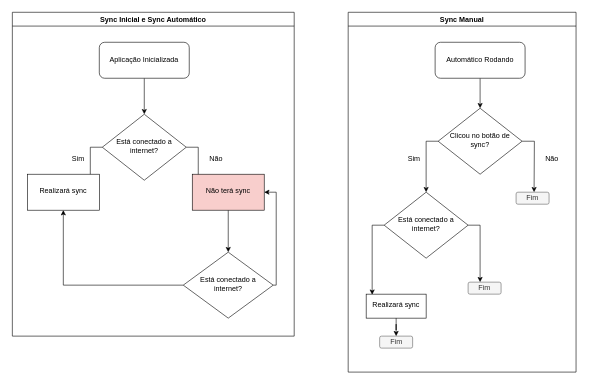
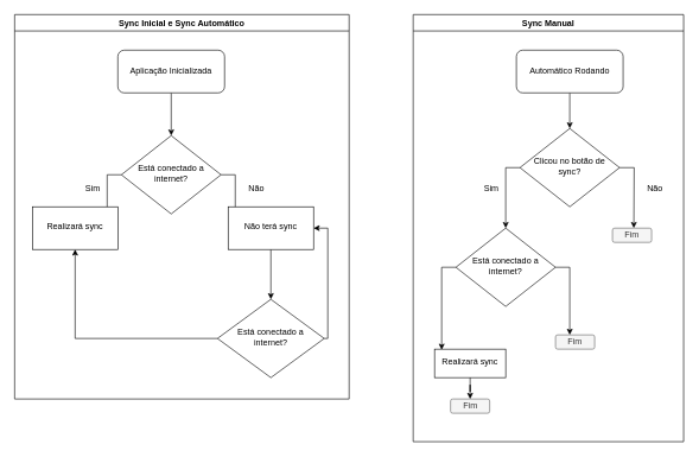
  <mxCell id="0" />
  <mxCell id="1" parent="0" />
  <mxCell id="2" style="edgeStyle=orthogonalEdgeStyle;rounded=0;orthogonalLoop=1;jettySize=auto;html=1;" edge="1" parent="1" source="3" target="6"><mxGeometry relative="1" as="geometry" /></mxCell>
  <mxCell id="3" value="Aplicação Inicializada" style="rounded=1;whiteSpace=wrap;html=1;fontSize=12;glass=0;strokeWidth=1;shadow=0;" parent="1" vertex="1"><mxGeometry x="165" y="70" width="150" height="60" as="geometry" /></mxCell>
  <mxCell id="4" value="" style="edgeStyle=orthogonalEdgeStyle;rounded=0;orthogonalLoop=1;jettySize=auto;html=1;" edge="1" parent="1" source="6" target="8"><mxGeometry relative="1" as="geometry" /></mxCell>
  <mxCell id="5" value="" style="edgeStyle=orthogonalEdgeStyle;rounded=0;orthogonalLoop=1;jettySize=auto;html=1;" edge="1" parent="1" source="6" target="9"><mxGeometry relative="1" as="geometry" /></mxCell>
  <mxCell id="6" value="Está conectado a internet?" style="rhombus;whiteSpace=wrap;html=1;shadow=0;fontFamily=Helvetica;fontSize=12;align=center;strokeWidth=1;spacing=6;spacingTop=-4;" vertex="1" parent="1"><mxGeometry x="170" y="190" width="140" height="110" as="geometry" /></mxCell>
  <mxCell id="7" value="" style="edgeStyle=orthogonalEdgeStyle;rounded=0;orthogonalLoop=1;jettySize=auto;html=1;" edge="1" parent="1" source="8" target="14"><mxGeometry relative="1" as="geometry" /></mxCell>
- <mxCell id="8" value="Não terá sync" style="whiteSpace=wrap;html=1;shadow=0;strokeWidth=1;spacing=6;spacingTop=-4;fillColor=#f8cecc;" vertex="1" parent="1"><mxGeometry x="320" y="290" width="120" height="60" as="geometry" /></mxCell>
+ <mxCell id="8" value="Não terá sync" style="whiteSpace=wrap;html=1;shadow=0;strokeWidth=1;spacing=6;spacingTop=-4;" vertex="1" parent="1"><mxGeometry x="320" y="290" width="120" height="60" as="geometry" /></mxCell>
  <mxCell id="9" value="Realizará sync" style="whiteSpace=wrap;html=1;shadow=0;strokeWidth=1;spacing=6;spacingTop=-4;" vertex="1" parent="1"><mxGeometry x="45" y="290" width="120" height="60" as="geometry" /></mxCell>
  <mxCell id="10" value="Sim" style="text;html=1;strokeColor=none;fillColor=none;align=center;verticalAlign=middle;whiteSpace=wrap;rounded=0;" vertex="1" parent="1"><mxGeometry x="100" y="250" width="60" height="30" as="geometry" /></mxCell>
  <mxCell id="11" value="Não" style="text;html=1;strokeColor=none;fillColor=none;align=center;verticalAlign=middle;whiteSpace=wrap;rounded=0;" vertex="1" parent="1"><mxGeometry x="330" y="250" width="60" height="30" as="geometry" /></mxCell>
  <mxCell id="12" style="edgeStyle=orthogonalEdgeStyle;rounded=0;orthogonalLoop=1;jettySize=auto;html=1;entryX=0.5;entryY=1;entryDx=0;entryDy=0;" edge="1" parent="1" source="14" target="9"><mxGeometry relative="1" as="geometry" /></mxCell>
  <mxCell id="13" style="edgeStyle=orthogonalEdgeStyle;rounded=0;orthogonalLoop=1;jettySize=auto;html=1;entryX=1;entryY=0.5;entryDx=0;entryDy=0;" edge="1" parent="1" source="14" target="8"><mxGeometry relative="1" as="geometry"><Array as="points"><mxPoint x="460" y="475" /><mxPoint x="460" y="320" /></Array></mxGeometry></mxCell>
  <mxCell id="14" value="&lt;span style=&quot;&quot;&gt;Está conectado a internet?&lt;/span&gt;" style="rhombus;whiteSpace=wrap;html=1;shadow=0;strokeWidth=1;spacing=6;spacingTop=-4;" vertex="1" parent="1"><mxGeometry x="305" y="420" width="150" height="110" as="geometry" /></mxCell>
  <mxCell id="15" value="Sync Inicial e Sync Automático" style="swimlane;" vertex="1" parent="1"><mxGeometry x="20" y="20" width="470" height="540" as="geometry" /></mxCell>
  <mxCell id="16" style="edgeStyle=orthogonalEdgeStyle;rounded=0;orthogonalLoop=1;jettySize=auto;html=1;" edge="1" parent="1" source="17" target="20"><mxGeometry relative="1" as="geometry" /></mxCell>
  <mxCell id="17" value="Automático Rodando" style="rounded=1;whiteSpace=wrap;html=1;fontSize=12;glass=0;strokeWidth=1;shadow=0;" vertex="1" parent="1"><mxGeometry x="725" y="70" width="150" height="60" as="geometry" /></mxCell>
  <mxCell id="18" value="" style="edgeStyle=orthogonalEdgeStyle;rounded=0;orthogonalLoop=1;jettySize=auto;html=1;" edge="1" parent="1" source="20"><mxGeometry relative="1" as="geometry"><mxPoint x="890" y="320" as="targetPoint" /></mxGeometry></mxCell>
  <mxCell id="19" value="" style="edgeStyle=orthogonalEdgeStyle;rounded=0;orthogonalLoop=1;jettySize=auto;html=1;" edge="1" parent="1" source="20"><mxGeometry relative="1" as="geometry"><mxPoint x="710" y="320" as="targetPoint" /></mxGeometry></mxCell>
  <mxCell id="20" value="Clicou no botão de sync?" style="rhombus;whiteSpace=wrap;html=1;shadow=0;fontFamily=Helvetica;fontSize=12;align=center;strokeWidth=1;spacing=6;spacingTop=-4;" vertex="1" parent="1"><mxGeometry x="730" y="180" width="140" height="110" as="geometry" /></mxCell>
  <mxCell id="21" value="Sim" style="text;html=1;strokeColor=none;fillColor=none;align=center;verticalAlign=middle;whiteSpace=wrap;rounded=0;" vertex="1" parent="1"><mxGeometry x="660" y="250" width="60" height="30" as="geometry" /></mxCell>
  <mxCell id="22" value="Não" style="text;html=1;strokeColor=none;fillColor=none;align=center;verticalAlign=middle;whiteSpace=wrap;rounded=0;" vertex="1" parent="1"><mxGeometry x="890" y="250" width="60" height="30" as="geometry" /></mxCell>
  <mxCell id="23" value="Sync Manual" style="swimlane;" vertex="1" parent="1"><mxGeometry x="580" y="20" width="380" height="600" as="geometry" /></mxCell>
  <mxCell id="24" value="Fim" style="rounded=1;whiteSpace=wrap;html=1;fillColor=#f5f5f5;fontColor=#333333;strokeColor=#666666;" vertex="1" parent="23"><mxGeometry x="280" y="300" width="55" height="20" as="geometry" /></mxCell>
  <mxCell id="25" value="Realizará sync" style="whiteSpace=wrap;html=1;shadow=0;strokeWidth=1;spacing=6;spacingTop=-4;" vertex="1" parent="23"><mxGeometry x="30" y="470" width="100" height="40" as="geometry" /></mxCell>
  <mxCell id="26" value="Fim" style="rounded=1;whiteSpace=wrap;html=1;fillColor=#f5f5f5;fontColor=#333333;strokeColor=#666666;" vertex="1" parent="23"><mxGeometry x="52.5" y="540" width="55" height="20" as="geometry" /></mxCell>
  <mxCell id="27" value="" style="edgeStyle=orthogonalEdgeStyle;rounded=0;orthogonalLoop=1;jettySize=auto;html=1;" edge="1" parent="23" source="25" target="26"><mxGeometry relative="1" as="geometry" /></mxCell>
  <mxCell id="28" style="edgeStyle=orthogonalEdgeStyle;rounded=0;orthogonalLoop=1;jettySize=auto;html=1;exitX=0;exitY=0.5;exitDx=0;exitDy=0;entryX=0.1;entryY=0.023;entryDx=0;entryDy=0;entryPerimeter=0;" edge="1" parent="23" source="30" target="25"><mxGeometry relative="1" as="geometry" /></mxCell>
  <mxCell id="29" style="edgeStyle=orthogonalEdgeStyle;rounded=0;orthogonalLoop=1;jettySize=auto;html=1;exitX=1;exitY=0.5;exitDx=0;exitDy=0;" edge="1" parent="23" source="30"><mxGeometry relative="1" as="geometry"><mxPoint x="220" y="450" as="targetPoint" /><Array as="points"><mxPoint x="220" y="355" /></Array></mxGeometry></mxCell>
  <mxCell id="30" value="Está conectado a internet?" style="rhombus;whiteSpace=wrap;html=1;shadow=0;fontFamily=Helvetica;fontSize=12;align=center;strokeWidth=1;spacing=6;spacingTop=-4;" vertex="1" parent="23"><mxGeometry x="60" y="300" width="140" height="110" as="geometry" /></mxCell>
  <mxCell id="31" value="Fim" style="rounded=1;whiteSpace=wrap;html=1;fillColor=#f5f5f5;fontColor=#333333;strokeColor=#666666;" vertex="1" parent="23"><mxGeometry x="200" y="450" width="55" height="20" as="geometry" /></mxCell>
